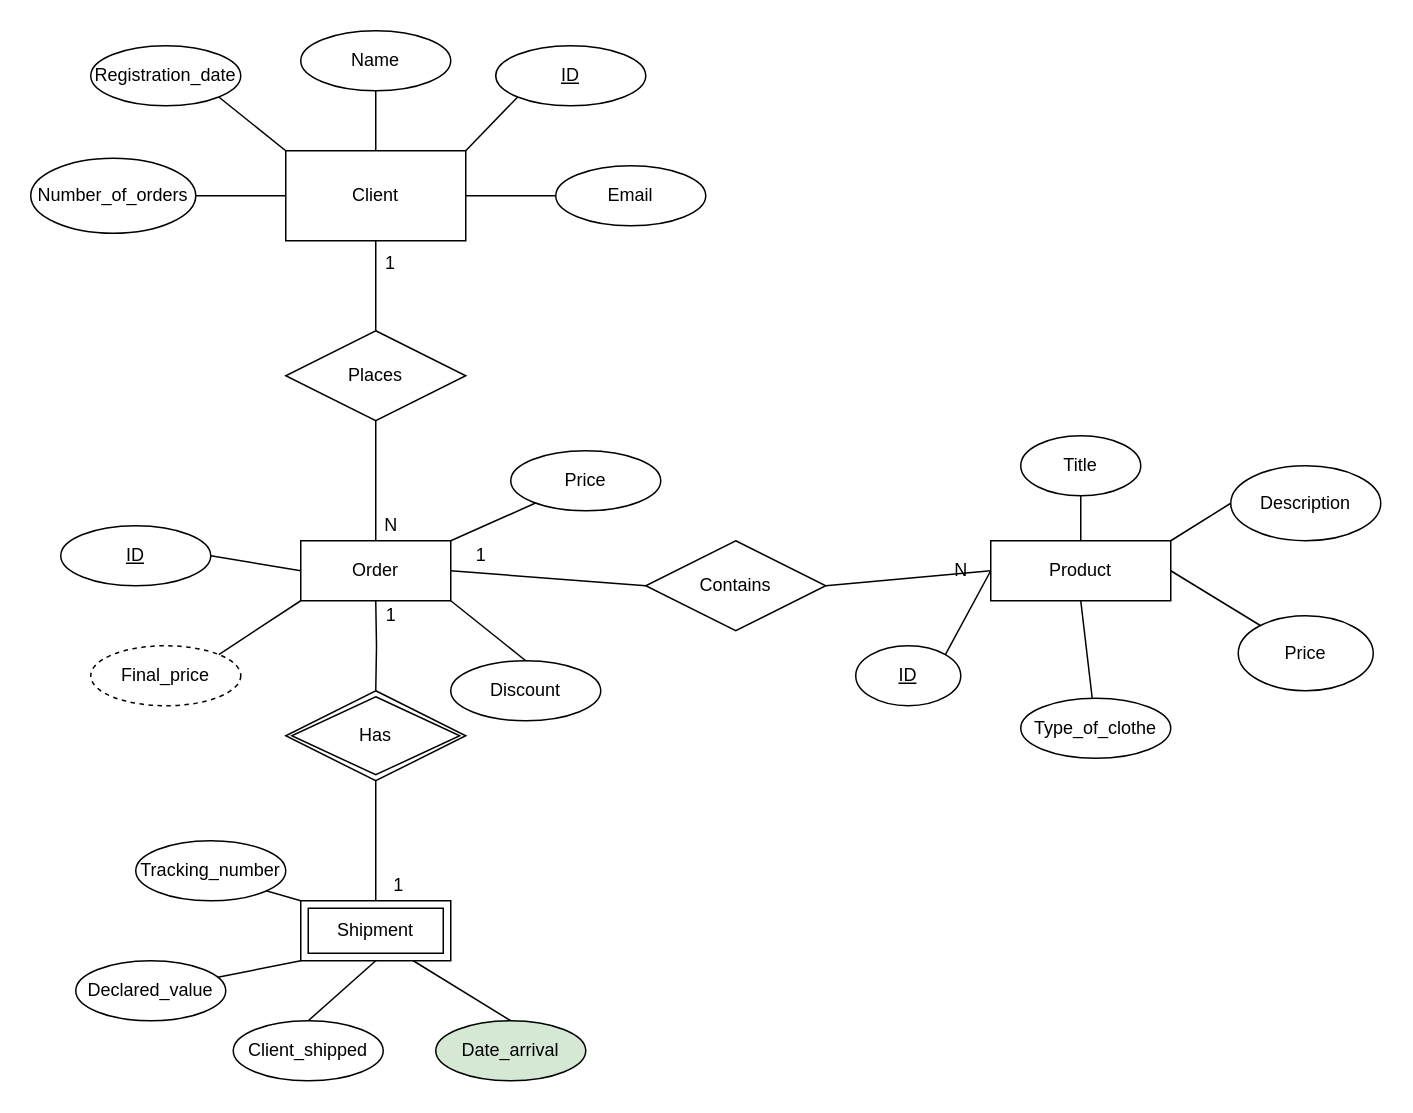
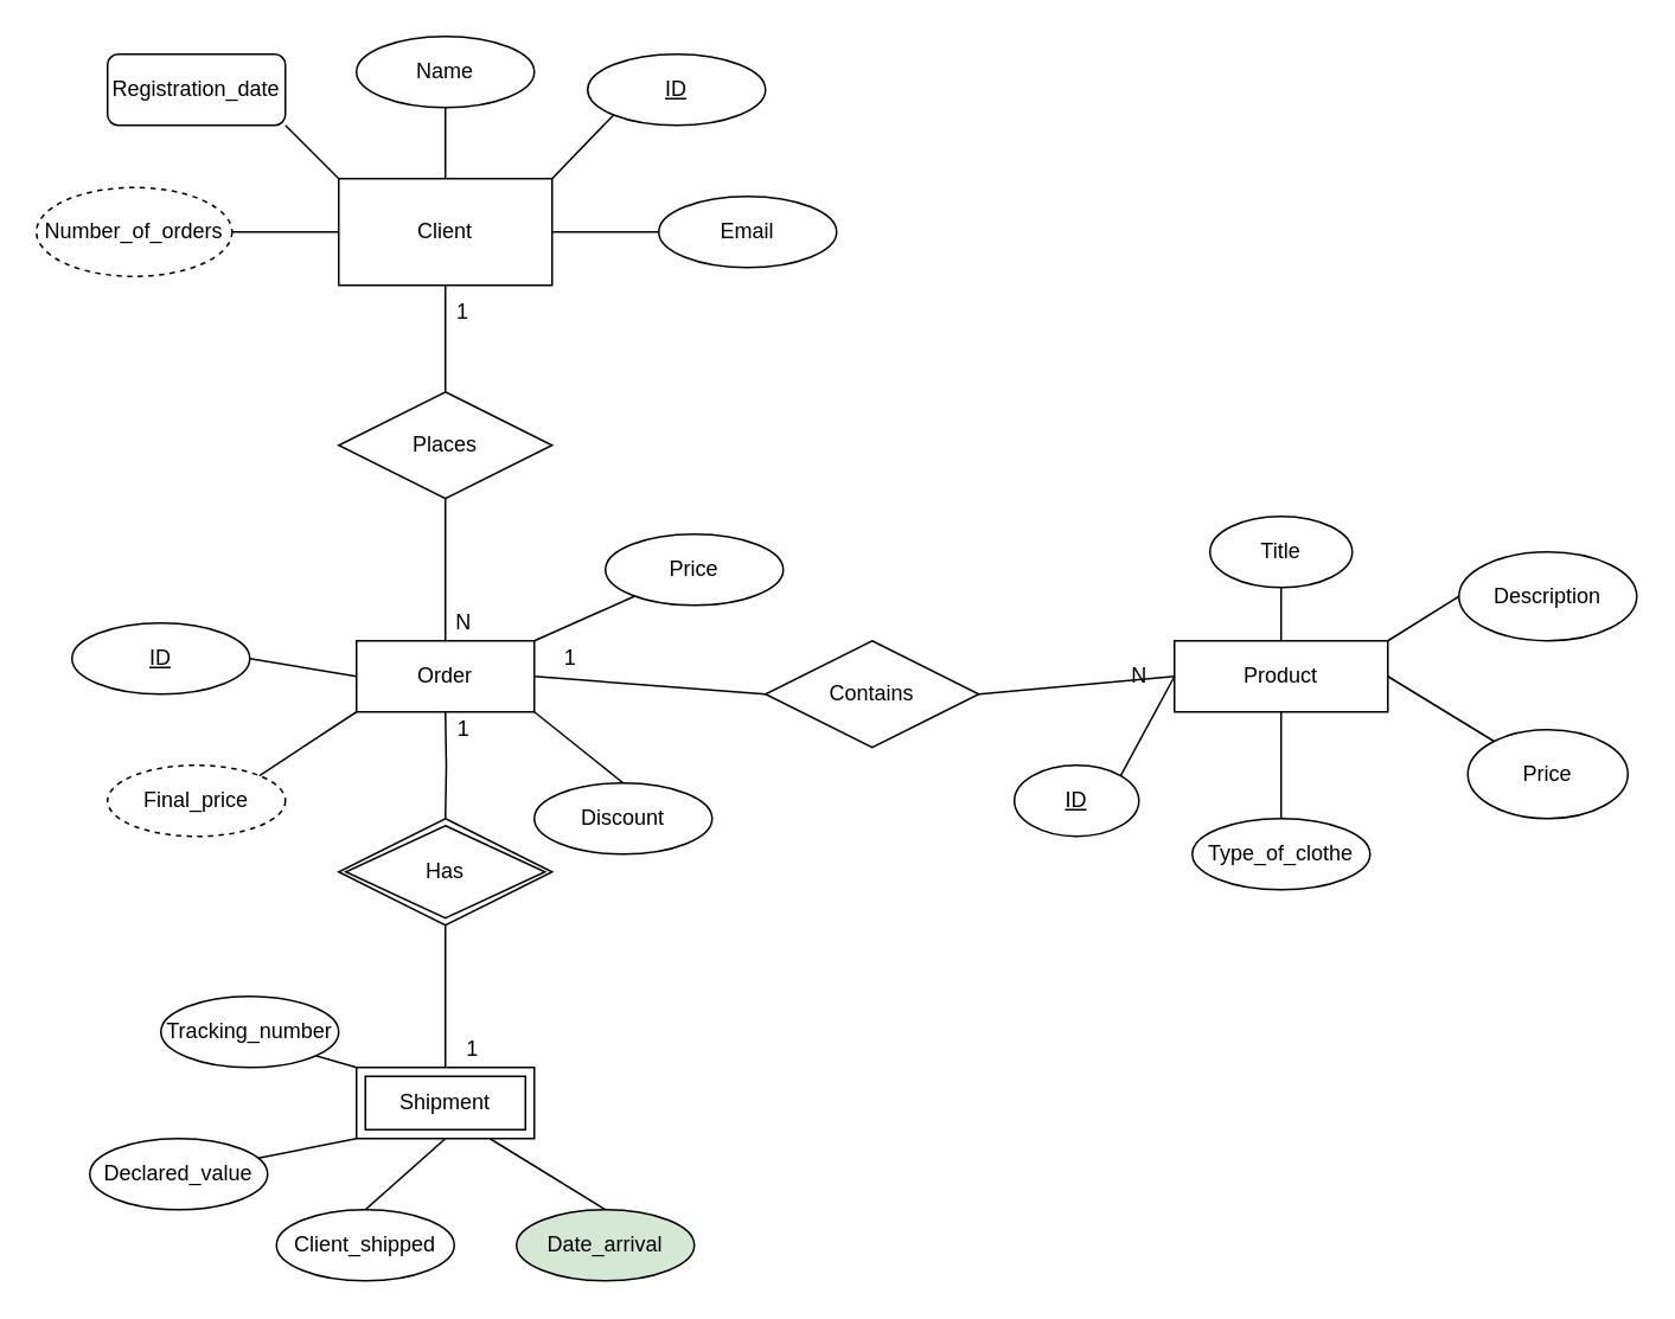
  <mxCell id="0" />
  <mxCell id="1" parent="0" />
  <mxCell id="2" value="Product" style="whiteSpace=wrap;html=1;rounded=0;" parent="1" vertex="1"><mxGeometry x="660" y="360" width="120" height="40" as="geometry" /></mxCell>
  <mxCell id="3" style="edgeStyle=none;rounded=0;orthogonalLoop=1;jettySize=auto;html=1;exitX=1;exitY=0;exitDx=0;exitDy=0;entryX=0;entryY=1;entryDx=0;entryDy=0;endArrow=none;endFill=0;" parent="1" source="5" target="37" edge="1"><mxGeometry relative="1" as="geometry" /></mxCell>
  <mxCell id="4" style="edgeStyle=none;rounded=0;orthogonalLoop=1;jettySize=auto;html=1;exitX=1;exitY=0.5;exitDx=0;exitDy=0;entryX=0;entryY=0.5;entryDx=0;entryDy=0;endArrow=none;endFill=0;" parent="1" source="5" target="38" edge="1"><mxGeometry relative="1" as="geometry" /></mxCell>
  <mxCell id="5" value="Client" style="whiteSpace=wrap;html=1;rounded=0;" parent="1" vertex="1"><mxGeometry x="190" y="100" width="120" height="60" as="geometry" /></mxCell>
  <mxCell id="6" value="&lt;u&gt;ID&lt;/u&gt;" style="ellipse;whiteSpace=wrap;html=1;rounded=0;" parent="1" vertex="1"><mxGeometry x="570" y="430" width="70" height="40" as="geometry" /></mxCell>
  <mxCell id="7" value="" style="endArrow=none;html=1;rounded=0;exitX=1;exitY=0;exitDx=0;exitDy=0;entryX=0;entryY=0.5;entryDx=0;entryDy=0;" parent="1" source="6" target="2" edge="1"><mxGeometry width="50" height="50" relative="1" as="geometry"><mxPoint x="680" y="440" as="sourcePoint" /><mxPoint x="730" y="390" as="targetPoint" /></mxGeometry></mxCell>
  <mxCell id="8" value="Title" style="ellipse;whiteSpace=wrap;html=1;rounded=0;" parent="1" vertex="1"><mxGeometry x="680" y="290" width="80" height="40" as="geometry" /></mxCell>
  <mxCell id="9" value="" style="endArrow=none;html=1;rounded=0;entryX=0.5;entryY=1;entryDx=0;entryDy=0;exitX=0.5;exitY=0;exitDx=0;exitDy=0;" parent="1" source="2" target="8" edge="1"><mxGeometry width="50" height="50" relative="1" as="geometry"><mxPoint x="680" y="440" as="sourcePoint" /><mxPoint x="730" y="390" as="targetPoint" /></mxGeometry></mxCell>
  <mxCell id="10" value="Description" style="ellipse;whiteSpace=wrap;html=1;rounded=0;" parent="1" vertex="1"><mxGeometry x="820" y="310" width="100" height="50" as="geometry" /></mxCell>
  <mxCell id="11" value="Price" style="ellipse;whiteSpace=wrap;html=1;rounded=0;" parent="1" vertex="1"><mxGeometry x="825" y="410" width="90" height="50" as="geometry" /></mxCell>
- <mxCell id="12" value="Type_of_clothe" style="ellipse;whiteSpace=wrap;html=1;rounded=0;" parent="1" vertex="1"><mxGeometry x="680" y="465" width="100" height="40" as="geometry" /></mxCell>
+ <mxCell id="12" value="Type_of_clothe" style="ellipse;whiteSpace=wrap;html=1;rounded=0;" parent="1" vertex="1"><mxGeometry x="670" y="460" width="100" height="40" as="geometry" /></mxCell>
  <mxCell id="13" value="" style="endArrow=none;html=1;rounded=0;entryX=0.5;entryY=1;entryDx=0;entryDy=0;" parent="1" source="12" target="2" edge="1"><mxGeometry width="50" height="50" relative="1" as="geometry"><mxPoint x="680" y="440" as="sourcePoint" /><mxPoint x="730" y="390" as="targetPoint" /></mxGeometry></mxCell>
  <mxCell id="14" value="" style="endArrow=none;html=1;rounded=0;exitX=1;exitY=0.5;exitDx=0;exitDy=0;" parent="1" source="2" target="11" edge="1"><mxGeometry width="50" height="50" relative="1" as="geometry"><mxPoint x="680" y="440" as="sourcePoint" /><mxPoint x="730" y="390" as="targetPoint" /></mxGeometry></mxCell>
  <mxCell id="15" value="" style="endArrow=none;html=1;rounded=0;entryX=0;entryY=0.5;entryDx=0;entryDy=0;exitX=1;exitY=0;exitDx=0;exitDy=0;" parent="1" source="2" target="10" edge="1"><mxGeometry width="50" height="50" relative="1" as="geometry"><mxPoint x="680" y="440" as="sourcePoint" /><mxPoint x="730" y="390" as="targetPoint" /></mxGeometry></mxCell>
  <mxCell id="16" style="edgeStyle=orthogonalEdgeStyle;rounded=0;orthogonalLoop=1;jettySize=auto;html=1;exitX=0.5;exitY=1;exitDx=0;exitDy=0;endArrow=none;endFill=0;entryX=0.5;entryY=0;entryDx=0;entryDy=0;" edge="1" parent="1" target="41"><mxGeometry relative="1" as="geometry"><mxPoint x="250" y="400" as="sourcePoint" /><mxPoint x="250" y="440" as="targetPoint" /></mxGeometry></mxCell>
  <mxCell id="17" value="" style="endArrow=none;html=1;rounded=0;exitX=1;exitY=0.5;exitDx=0;exitDy=0;entryX=0;entryY=0.5;entryDx=0;entryDy=0;" parent="1" source="48" edge="1"><mxGeometry relative="1" as="geometry"><mxPoint x="150" y="390" as="sourcePoint" /><mxPoint x="200" y="380" as="targetPoint" /></mxGeometry></mxCell>
  <mxCell id="18" value="Price" style="ellipse;whiteSpace=wrap;html=1;align=center;rounded=0;" parent="1" vertex="1"><mxGeometry x="340" y="300" width="100" height="40" as="geometry" /></mxCell>
  <mxCell id="19" value="" style="endArrow=none;html=1;rounded=0;exitX=1;exitY=0;exitDx=0;exitDy=0;" parent="1" target="18" edge="1"><mxGeometry relative="1" as="geometry"><mxPoint x="300" y="360" as="sourcePoint" /><mxPoint x="210" y="390" as="targetPoint" /></mxGeometry></mxCell>
  <mxCell id="20" value="Discount" style="ellipse;whiteSpace=wrap;html=1;align=center;rounded=0;" parent="1" vertex="1"><mxGeometry x="300" y="440" width="100" height="40" as="geometry" /></mxCell>
  <mxCell id="21" value="" style="endArrow=none;html=1;rounded=0;exitX=1;exitY=1;exitDx=0;exitDy=0;entryX=0.5;entryY=0;entryDx=0;entryDy=0;" parent="1" target="20" edge="1"><mxGeometry relative="1" as="geometry"><mxPoint x="300" y="400" as="sourcePoint" /><mxPoint x="210" y="390" as="targetPoint" /></mxGeometry></mxCell>
  <mxCell id="22" value="Final_price" style="ellipse;whiteSpace=wrap;html=1;align=center;dashed=1;rounded=0;" parent="1" vertex="1"><mxGeometry x="60" y="430" width="100" height="40" as="geometry" /></mxCell>
  <mxCell id="23" value="" style="endArrow=none;html=1;rounded=0;exitX=1;exitY=0;exitDx=0;exitDy=0;entryX=0;entryY=1;entryDx=0;entryDy=0;" parent="1" source="22" edge="1"><mxGeometry relative="1" as="geometry"><mxPoint x="160" y="390" as="sourcePoint" /><mxPoint x="200" y="400" as="targetPoint" /></mxGeometry></mxCell>
  <mxCell id="24" value="Contains" style="shape=rhombus;perimeter=rhombusPerimeter;whiteSpace=wrap;html=1;align=center;rounded=0;" parent="1" vertex="1"><mxGeometry x="430" y="360" width="120" height="60" as="geometry" /></mxCell>
  <mxCell id="25" value="" style="endArrow=none;html=1;rounded=0;exitX=1;exitY=0.5;exitDx=0;exitDy=0;entryX=0;entryY=0.5;entryDx=0;entryDy=0;" parent="1" target="24" edge="1"><mxGeometry relative="1" as="geometry"><mxPoint x="300" y="380" as="sourcePoint" /><mxPoint x="370" y="480" as="targetPoint" /></mxGeometry></mxCell>
  <mxCell id="26" value="" style="endArrow=none;html=1;rounded=0;entryX=0;entryY=0.5;entryDx=0;entryDy=0;exitX=1;exitY=0.5;exitDx=0;exitDy=0;" parent="1" source="24" target="2" edge="1"><mxGeometry relative="1" as="geometry"><mxPoint x="540" y="410" as="sourcePoint" /><mxPoint x="410" y="380" as="targetPoint" /></mxGeometry></mxCell>
  <mxCell id="27" value="" style="endArrow=none;html=1;rounded=0;exitX=0.5;exitY=1;exitDx=0;exitDy=0;entryX=0.5;entryY=0;entryDx=0;entryDy=0;" parent="1" source="5" edge="1"><mxGeometry relative="1" as="geometry"><mxPoint x="380" y="150" as="sourcePoint" /><mxPoint x="250" y="220" as="targetPoint" /></mxGeometry></mxCell>
  <mxCell id="28" value="1" style="text;html=1;strokeColor=none;fillColor=none;align=center;verticalAlign=middle;whiteSpace=wrap;rounded=0;" parent="1" vertex="1"><mxGeometry x="230" y="160" width="60" height="30" as="geometry" /></mxCell>
  <mxCell id="29" value="" style="endArrow=none;html=1;rounded=0;exitX=0.5;exitY=0;exitDx=0;exitDy=0;entryX=0.5;entryY=1;entryDx=0;entryDy=0;" parent="1" edge="1"><mxGeometry width="50" height="50" relative="1" as="geometry"><mxPoint x="250" y="360" as="sourcePoint" /><mxPoint x="250" y="280" as="targetPoint" /></mxGeometry></mxCell>
  <mxCell id="30" value="N" style="text;html=1;align=center;verticalAlign=middle;resizable=0;points=[];autosize=1;strokeColor=none;fillColor=none;rounded=0;" parent="1" vertex="1"><mxGeometry x="250" y="340" width="20" height="20" as="geometry" /></mxCell>
  <mxCell id="31" value="1" style="text;html=1;align=center;verticalAlign=middle;resizable=0;points=[];autosize=1;strokeColor=none;fillColor=none;rounded=0;" parent="1" vertex="1"><mxGeometry x="310" y="360" width="20" height="20" as="geometry" /></mxCell>
  <mxCell id="32" value="N" style="text;html=1;align=center;verticalAlign=middle;resizable=0;points=[];autosize=1;strokeColor=none;fillColor=none;rounded=0;" parent="1" vertex="1"><mxGeometry x="630" y="370" width="20" height="20" as="geometry" /></mxCell>
  <mxCell id="33" style="edgeStyle=none;rounded=0;orthogonalLoop=1;jettySize=auto;html=1;exitX=0.5;exitY=1;exitDx=0;exitDy=0;endArrow=none;endFill=0;" parent="1" source="34" target="5" edge="1"><mxGeometry relative="1" as="geometry" /></mxCell>
  <mxCell id="34" value="Name" style="ellipse;whiteSpace=wrap;html=1;align=center;rounded=0;" parent="1" vertex="1"><mxGeometry x="200" y="20" width="100" height="40" as="geometry" /></mxCell>
  <mxCell id="35" style="edgeStyle=none;rounded=0;orthogonalLoop=1;jettySize=auto;html=1;exitX=1;exitY=1;exitDx=0;exitDy=0;entryX=0;entryY=0;entryDx=0;entryDy=0;endArrow=none;endFill=0;" parent="1" source="36" target="5" edge="1"><mxGeometry relative="1" as="geometry" /></mxCell>
- <mxCell id="36" value="Registration_date" style="ellipse;whiteSpace=wrap;html=1;align=center;rounded=0;" parent="1" vertex="1"><mxGeometry x="60" y="30" width="100" height="40" as="geometry" /></mxCell>
+ <mxCell id="36" value="Registration_date" style="whiteSpace=wrap;html=1;align=center;rounded=1;" parent="1" vertex="1"><mxGeometry x="60" y="30" width="100" height="40" as="geometry" /></mxCell>
  <mxCell id="37" value="ID" style="ellipse;whiteSpace=wrap;html=1;align=center;fontStyle=4;rounded=0;" parent="1" vertex="1"><mxGeometry x="330" y="30" width="100" height="40" as="geometry" /></mxCell>
  <mxCell id="38" value="Email" style="ellipse;whiteSpace=wrap;html=1;align=center;rounded=0;" parent="1" vertex="1"><mxGeometry x="370" y="110" width="100" height="40" as="geometry" /></mxCell>
  <mxCell id="39" style="edgeStyle=orthogonalEdgeStyle;curved=0;rounded=1;sketch=0;orthogonalLoop=1;jettySize=auto;html=1;exitX=1;exitY=0.5;exitDx=0;exitDy=0;entryX=0;entryY=0.5;entryDx=0;entryDy=0;endArrow=none;endFill=0;" parent="1" source="40" target="5" edge="1"><mxGeometry relative="1" as="geometry" /></mxCell>
- <mxCell id="40" value="Number_of_orders" style="ellipse;whiteSpace=wrap;html=1;align=center;rounded=0;" parent="1" vertex="1"><mxGeometry x="20" y="105" width="110" height="50" as="geometry" /></mxCell>
+ <mxCell id="40" value="Number_of_orders" style="ellipse;whiteSpace=wrap;html=1;align=center;rounded=0;dashed=1;" parent="1" vertex="1"><mxGeometry x="20" y="105" width="110" height="50" as="geometry" /></mxCell>
  <mxCell id="41" value="Has" style="shape=rhombus;double=1;perimeter=rhombusPerimeter;whiteSpace=wrap;html=1;align=center;rounded=0;" vertex="1" parent="1"><mxGeometry x="190" y="460" width="120" height="60" as="geometry" /></mxCell>
  <mxCell id="42" value="" style="rounded=0;orthogonalLoop=1;jettySize=auto;html=1;endArrow=none;endFill=0;" edge="1" parent="1" source="47" target="41"><mxGeometry relative="1" as="geometry" /></mxCell>
  <mxCell id="43" style="rounded=0;orthogonalLoop=1;jettySize=auto;html=1;exitX=0;exitY=0;exitDx=0;exitDy=0;entryX=1;entryY=1;entryDx=0;entryDy=0;endArrow=none;endFill=0;" edge="1" parent="1" source="47"><mxGeometry relative="1" as="geometry"><mxPoint x="145.355" y="584.142" as="targetPoint" /></mxGeometry></mxCell>
  <mxCell id="44" style="edgeStyle=none;rounded=0;orthogonalLoop=1;jettySize=auto;html=1;exitX=0;exitY=1;exitDx=0;exitDy=0;endArrow=none;endFill=0;" edge="1" parent="1" source="47" target="52"><mxGeometry relative="1" as="geometry" /></mxCell>
  <mxCell id="45" style="edgeStyle=none;rounded=0;orthogonalLoop=1;jettySize=auto;html=1;exitX=0.5;exitY=1;exitDx=0;exitDy=0;entryX=0.5;entryY=0;entryDx=0;entryDy=0;endArrow=none;endFill=0;" edge="1" parent="1" source="47" target="53"><mxGeometry relative="1" as="geometry" /></mxCell>
  <mxCell id="46" style="edgeStyle=none;rounded=0;orthogonalLoop=1;jettySize=auto;html=1;exitX=0.75;exitY=1;exitDx=0;exitDy=0;entryX=0.5;entryY=0;entryDx=0;entryDy=0;endArrow=none;endFill=0;" edge="1" parent="1" source="47" target="54"><mxGeometry relative="1" as="geometry" /></mxCell>
  <mxCell id="47" value="Shipment" style="shape=ext;margin=3;double=1;whiteSpace=wrap;html=1;align=center;rounded=0;" vertex="1" parent="1"><mxGeometry x="200" y="600" width="100" height="40" as="geometry" /></mxCell>
  <mxCell id="48" value="ID" style="ellipse;whiteSpace=wrap;html=1;align=center;fontStyle=4;rounded=0;" vertex="1" parent="1"><mxGeometry x="40" y="350" width="100" height="40" as="geometry" /></mxCell>
  <mxCell id="49" value="Places" style="shape=rhombus;perimeter=rhombusPerimeter;whiteSpace=wrap;html=1;align=center;" vertex="1" parent="1"><mxGeometry x="190" y="220" width="120" height="60" as="geometry" /></mxCell>
  <mxCell id="50" value="Order" style="whiteSpace=wrap;html=1;rounded=0;" vertex="1" parent="1"><mxGeometry x="200" y="360" width="100" height="40" as="geometry" /></mxCell>
  <mxCell id="51" value="Tracking_number" style="ellipse;whiteSpace=wrap;html=1;align=center;rounded=0;" vertex="1" parent="1"><mxGeometry x="90" y="560" width="100" height="40" as="geometry" /></mxCell>
  <mxCell id="52" value="Declared_value" style="ellipse;whiteSpace=wrap;html=1;align=center;rounded=0;" vertex="1" parent="1"><mxGeometry x="50" y="640" width="100" height="40" as="geometry" /></mxCell>
  <mxCell id="53" value="Client_shipped" style="ellipse;whiteSpace=wrap;html=1;align=center;rounded=0;" vertex="1" parent="1"><mxGeometry x="155" y="680" width="100" height="40" as="geometry" /></mxCell>
  <mxCell id="54" value="Date_arrival" style="ellipse;whiteSpace=wrap;html=1;align=center;rounded=0;fillColor=#d5e8d4;" vertex="1" parent="1"><mxGeometry x="290" y="680" width="100" height="40" as="geometry" /></mxCell>
  <mxCell id="55" value="1" style="text;html=1;align=center;verticalAlign=middle;resizable=0;points=[];autosize=1;strokeColor=none;fillColor=none;rounded=0;" vertex="1" parent="1"><mxGeometry x="250" y="400" width="20" height="20" as="geometry" /></mxCell>
  <mxCell id="56" value="1" style="text;html=1;align=center;verticalAlign=middle;resizable=0;points=[];autosize=1;strokeColor=none;fillColor=none;rounded=0;" vertex="1" parent="1"><mxGeometry x="255" y="580" width="20" height="20" as="geometry" /></mxCell>
